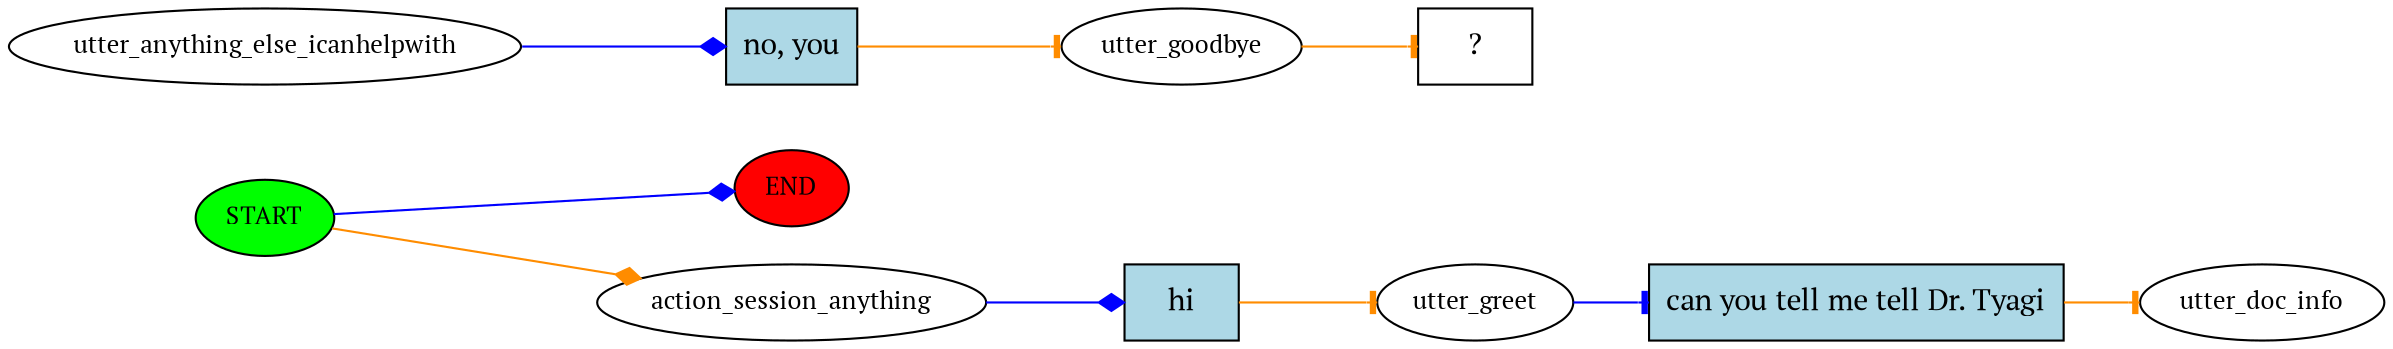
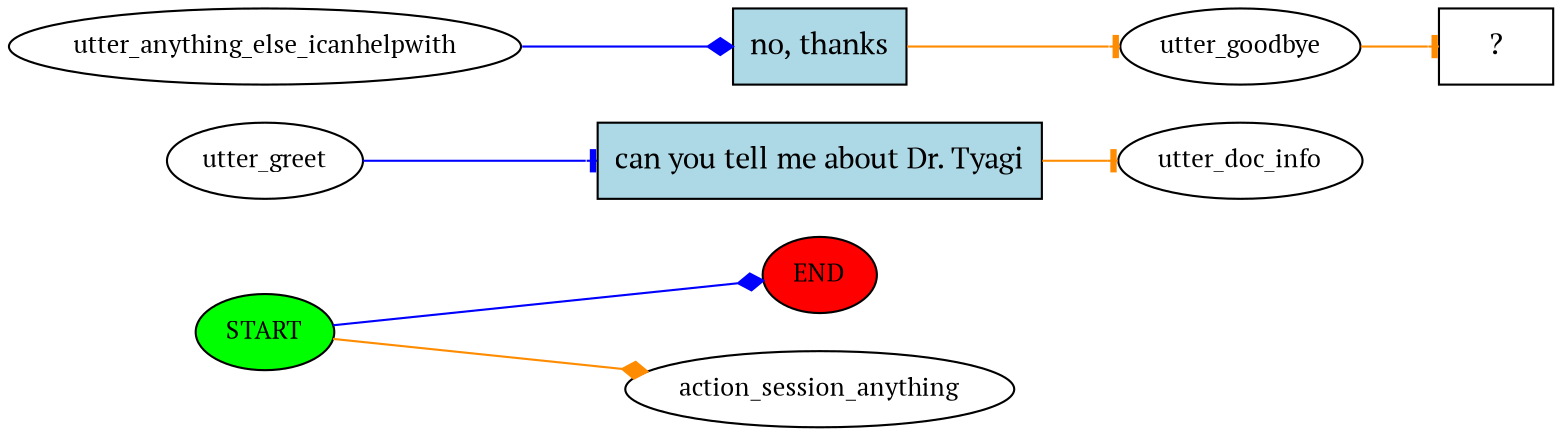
  digraph {
    fontname="PT Serif"
    rankdir=LR
    node [fontname="PT Serif" fontsize=12]
    edge [arrowhead=tee color=darkorange fontname="PT Serif"]
    n1 [fillcolor=green label=START style=filled]
    n2 [fillcolor=red label=END style=filled]
    n3 [label=action_session_anything]
-   n4 [fillcolor=lightblue label=hi shape=rect style=filled fontsize=""]
    n5 [label=utter_greet]
-   n6 [fillcolor=lightblue label="can you tell me tell Dr. Tyagi" shape=rect style=filled fontsize=""]
+   n6 [fillcolor=lightblue label="can you tell me about Dr. Tyagi" shape=rect style=filled fontsize=""]
    n7 [label=utter_doc_info]
    n8 [label=utter_anything_else_icanhelpwith]
-   n9 [fillcolor=lightblue label="no, you" shape=rect style=filled fontsize=""]
+   n9 [fillcolor=lightblue label="no, thanks" shape=rect style=filled fontsize=""]
    n10 [label=utter_goodbye]
    n11 [label="  ?  " shape=rect fontsize=""]
    n1 -> n2 [arrowhead=diamond color=blue]
    n1 -> n3 [arrowhead=diamond]
-   n3 -> n4 [arrowhead=diamond color=blue]
-   n4 -> n5
    n5 -> n6 [color=blue]
    n6 -> n7
    n8 -> n9 [arrowhead=diamond color=blue]
    n9 -> n10
    n10 -> n11
  }
